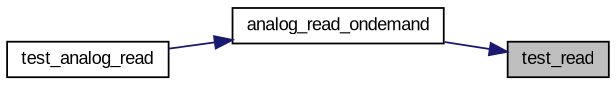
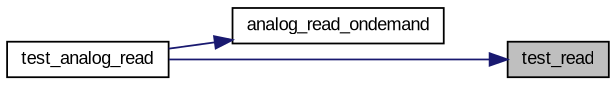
  digraph {
    fontname="Liberation Sans"
    rankdir=RL
    node [color=black fillcolor=white fontname="Liberation Sans" fontsize=10 shape=record style=filled]
    edge [color=midnightblue dir=back fontname="Liberation Sans" fontsize=10 labelfontname=Helvetica labelfontsize=10 style=solid]
    n1 [fillcolor=grey75 fontcolor=black height=0.2 label=test_read width=0.4]
    n2 [height=0.2 label=analog_read_ondemand width=0.4]
    n3 [height=0.2 label=test_analog_read width=0.4]
-   n1 -> n2
+   n1 -> n3
    n2 -> n3
  }
